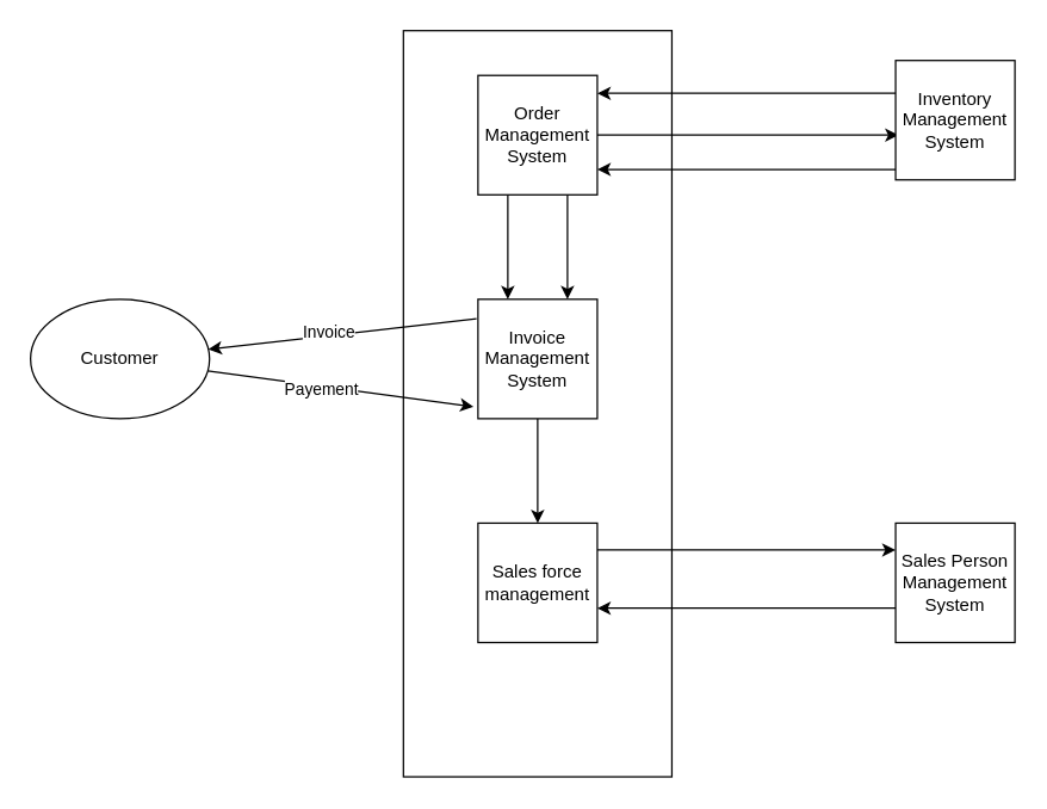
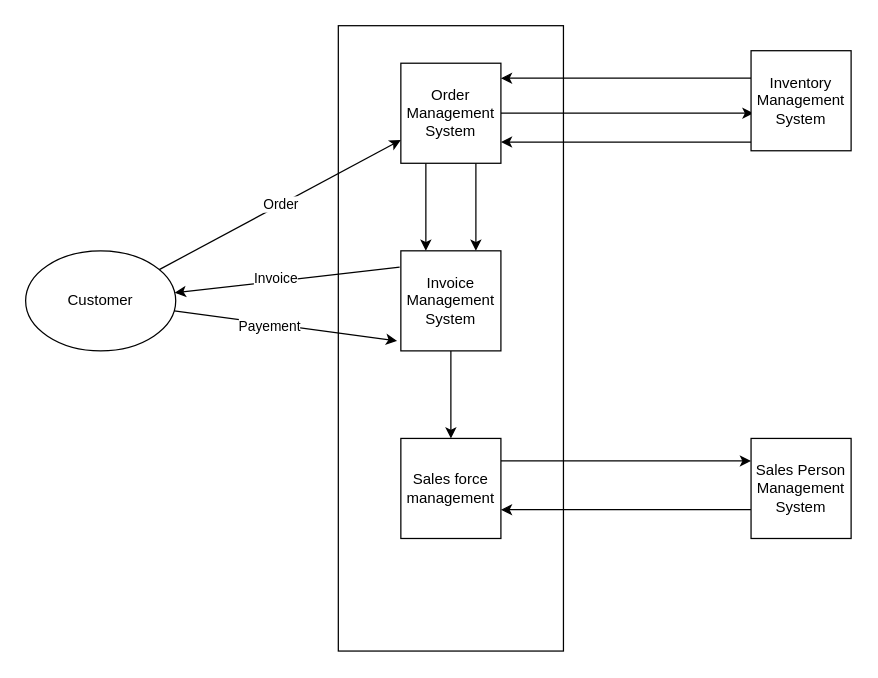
  <mxCell id="0" />
  <mxCell id="1" parent="0" />
  <mxCell id="2" value="Customer" style="ellipse;whiteSpace=wrap;html=1;" vertex="1" parent="1"><mxGeometry x="20" y="200" width="120" height="80" as="geometry" /></mxCell>
  <mxCell id="3" value="" style="rounded=0;whiteSpace=wrap;html=1;" vertex="1" parent="1"><mxGeometry x="270" y="20" width="180" height="500" as="geometry" /></mxCell>
  <mxCell id="4" style="edgeStyle=orthogonalEdgeStyle;rounded=0;orthogonalLoop=1;jettySize=auto;html=1;" edge="1" parent="1" source="7" target="9"><mxGeometry relative="1" as="geometry"><Array as="points"><mxPoint x="340" y="160" /><mxPoint x="340" y="160" /></Array></mxGeometry></mxCell>
  <mxCell id="5" style="edgeStyle=orthogonalEdgeStyle;rounded=0;orthogonalLoop=1;jettySize=auto;html=1;entryX=0.75;entryY=0;entryDx=0;entryDy=0;" edge="1" parent="1" source="7" target="9"><mxGeometry relative="1" as="geometry"><Array as="points"><mxPoint x="380" y="150" /><mxPoint x="380" y="150" /></Array></mxGeometry></mxCell>
  <mxCell id="6" style="edgeStyle=orthogonalEdgeStyle;rounded=0;orthogonalLoop=1;jettySize=auto;html=1;entryX=0.025;entryY=0.625;entryDx=0;entryDy=0;entryPerimeter=0;" edge="1" parent="1" source="7" target="14"><mxGeometry relative="1" as="geometry" /></mxCell>
  <mxCell id="7" value="Order Management System" style="whiteSpace=wrap;html=1;aspect=fixed;" vertex="1" parent="1"><mxGeometry x="320" y="50" width="80" height="80" as="geometry" /></mxCell>
  <mxCell id="8" style="edgeStyle=orthogonalEdgeStyle;rounded=0;orthogonalLoop=1;jettySize=auto;html=1;entryX=0.5;entryY=0;entryDx=0;entryDy=0;" edge="1" parent="1" source="9" target="11"><mxGeometry relative="1" as="geometry" /></mxCell>
  <mxCell id="9" value="Invoice Management System" style="whiteSpace=wrap;html=1;aspect=fixed;" vertex="1" parent="1"><mxGeometry x="320" y="200" width="80" height="80" as="geometry" /></mxCell>
  <mxCell id="10" style="edgeStyle=orthogonalEdgeStyle;rounded=0;orthogonalLoop=1;jettySize=auto;html=1;entryX=0;entryY=0.5;entryDx=0;entryDy=0;" edge="1" parent="1"><mxGeometry relative="1" as="geometry"><mxPoint x="400" y="368" as="sourcePoint" /><mxPoint x="600" y="368" as="targetPoint" /></mxGeometry></mxCell>
  <mxCell id="11" value="Sales force management" style="whiteSpace=wrap;html=1;aspect=fixed;" vertex="1" parent="1"><mxGeometry x="320" y="350" width="80" height="80" as="geometry" /></mxCell>
  <mxCell id="12" style="edgeStyle=orthogonalEdgeStyle;rounded=0;orthogonalLoop=1;jettySize=auto;html=1;entryX=1;entryY=0.25;entryDx=0;entryDy=0;" edge="1" parent="1"><mxGeometry relative="1" as="geometry"><mxPoint x="600" y="62" as="sourcePoint" /><mxPoint x="400" y="62" as="targetPoint" /><Array as="points"><mxPoint x="550" y="62" /><mxPoint x="550" y="62" /></Array></mxGeometry></mxCell>
  <mxCell id="13" style="edgeStyle=orthogonalEdgeStyle;rounded=0;orthogonalLoop=1;jettySize=auto;html=1;entryX=1;entryY=0.375;entryDx=0;entryDy=0;entryPerimeter=0;" edge="1" parent="1"><mxGeometry relative="1" as="geometry"><mxPoint x="600" y="113" as="sourcePoint" /><mxPoint x="400" y="113" as="targetPoint" /></mxGeometry></mxCell>
  <mxCell id="14" value="Inventory Management System" style="whiteSpace=wrap;html=1;aspect=fixed;" vertex="1" parent="1"><mxGeometry x="600" y="40" width="80" height="80" as="geometry" /></mxCell>
  <mxCell id="15" style="edgeStyle=orthogonalEdgeStyle;rounded=0;orthogonalLoop=1;jettySize=auto;html=1;" edge="1" parent="1"><mxGeometry relative="1" as="geometry"><mxPoint x="600" y="407" as="sourcePoint" /><mxPoint x="400" y="407" as="targetPoint" /></mxGeometry></mxCell>
  <mxCell id="16" value="Sales Person Management System" style="whiteSpace=wrap;html=1;aspect=fixed;" vertex="1" parent="1"><mxGeometry x="600" y="350" width="80" height="80" as="geometry" /></mxCell>
+ <mxCell id="17" value="Order" style="endArrow=classic;html=1;rounded=0;" edge="1" parent="1" source="2" target="7"><mxGeometry width="50" height="50" relative="1" as="geometry"><mxPoint x="130" y="210" as="sourcePoint" /><mxPoint x="180" y="160" as="targetPoint" /></mxGeometry></mxCell>
  <mxCell id="18" value="" style="endArrow=classic;html=1;rounded=0;entryX=-0.037;entryY=0.9;entryDx=0;entryDy=0;entryPerimeter=0;" edge="1" parent="1" source="2" target="9"><mxGeometry width="50" height="50" relative="1" as="geometry"><mxPoint x="150" y="270" as="sourcePoint" /><mxPoint x="200" y="190" as="targetPoint" /></mxGeometry></mxCell>
  <mxCell id="19" value="Payement" style="edgeLabel;html=1;align=center;verticalAlign=middle;resizable=0;points=[];" vertex="1" connectable="0" parent="18"><mxGeometry x="-0.142" y="-2" relative="1" as="geometry"><mxPoint as="offset" /></mxGeometry></mxCell>
  <mxCell id="20" value="" style="endArrow=classic;html=1;rounded=0;exitX=-0.012;exitY=0.163;exitDx=0;exitDy=0;exitPerimeter=0;" edge="1" parent="1" source="9" target="2"><mxGeometry width="50" height="50" relative="1" as="geometry"><mxPoint x="320" y="230" as="sourcePoint" /><mxPoint x="370" y="180" as="targetPoint" /></mxGeometry></mxCell>
  <mxCell id="21" value="Invoice" style="edgeLabel;html=1;align=center;verticalAlign=middle;resizable=0;points=[];" vertex="1" connectable="0" parent="20"><mxGeometry x="-0.188" relative="1" as="geometry"><mxPoint x="-27" as="offset" /></mxGeometry></mxCell>
